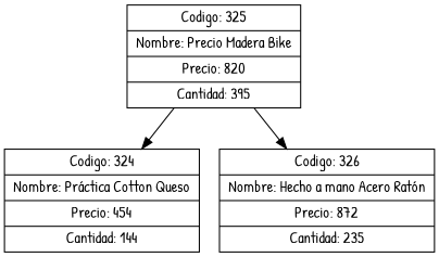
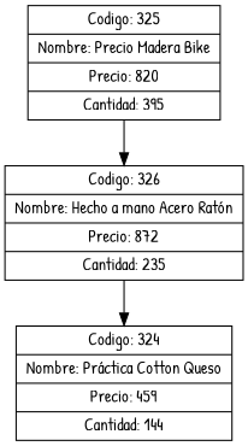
  digraph {
    fontname="Patrick Hand"
    node [fontname="Patrick Hand" shape=record]
    edge [fontname="Patrick Hand"]
    n1 [label="{ Codigo: 325 | Nombre: Precio Madera Bike | Precio: 820 | Cantidad: 395}"]
-   n2 [label="{ Codigo: 324 | Nombre: Práctica Cotton Queso | Precio: 454 | Cantidad: 144}"]
+   n2 [label="{ Codigo: 324 | Nombre: Práctica Cotton Queso | Precio: 459 | Cantidad: 144}"]
    n3 [label="{ Codigo: 326 | Nombre: Hecho a mano Acero Ratón | Precio: 872 | Cantidad: 235}"]
-   n1 -> n2
+   n3 -> n2
    n1 -> n3
  }
